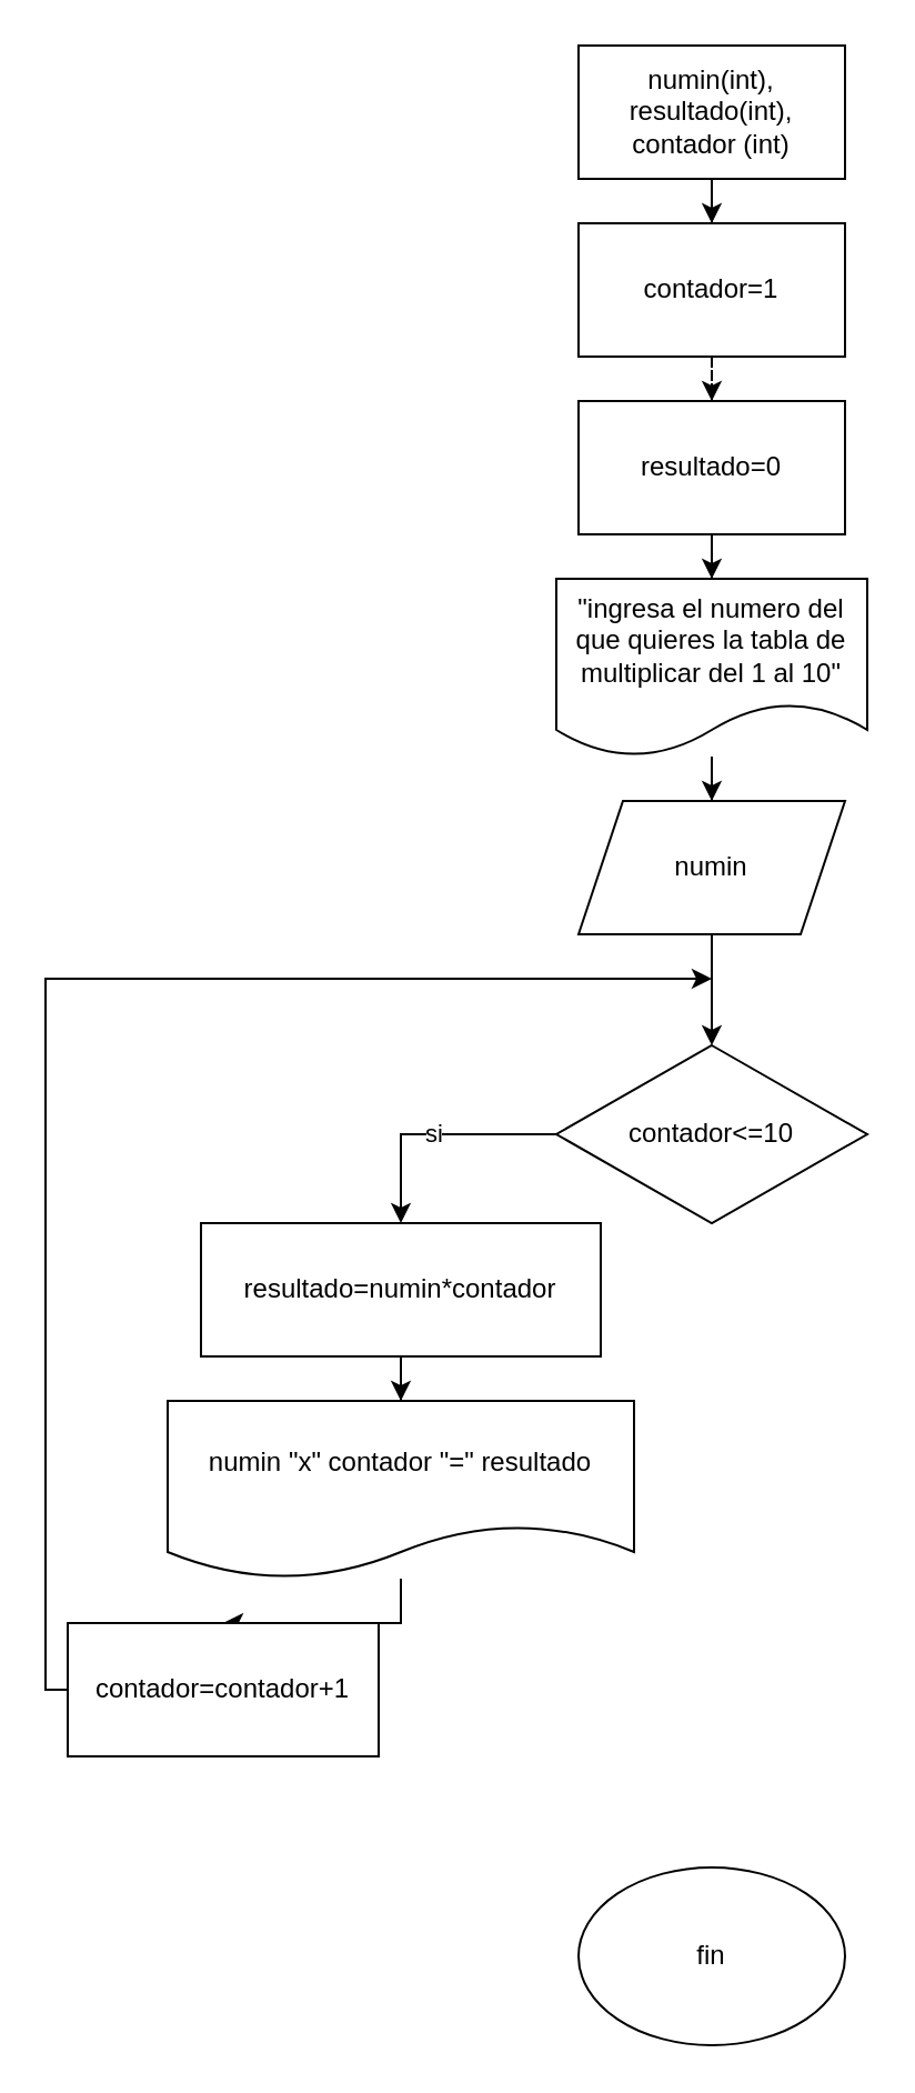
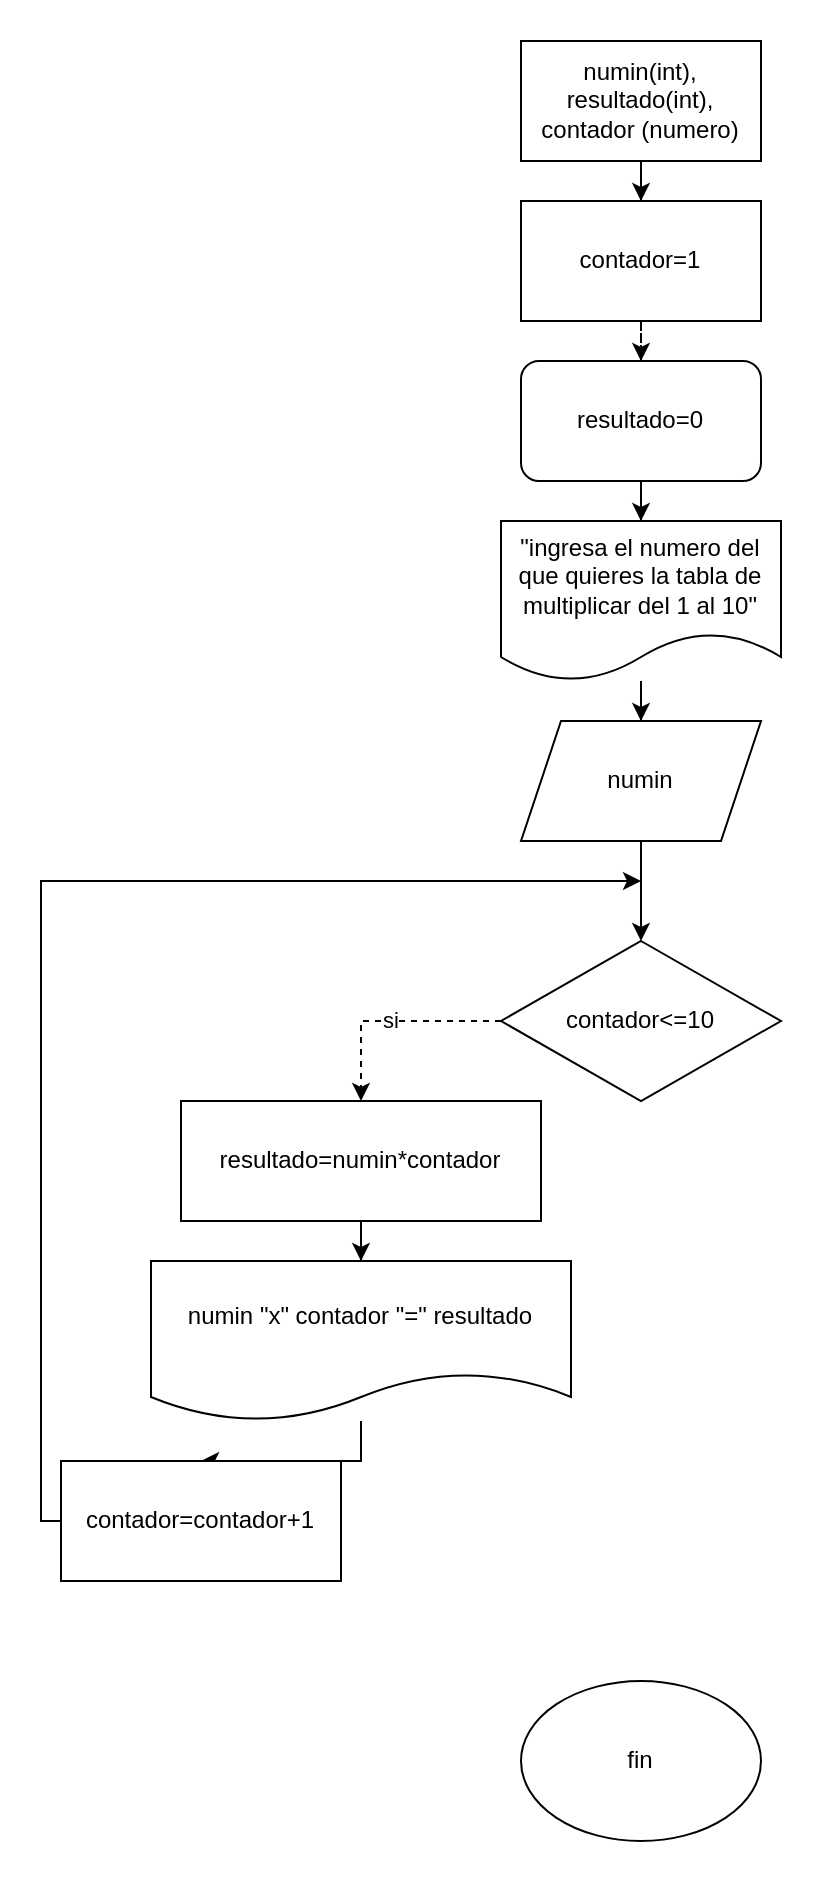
  <mxCell id="0" />
  <mxCell id="1" parent="0" />
  <mxCell id="2" value="" style="edgeStyle=orthogonalEdgeStyle;rounded=0;orthogonalLoop=1;jettySize=auto;html=1;" edge="1" parent="1" source="3" target="5"><mxGeometry relative="1" as="geometry" /></mxCell>
- <mxCell id="3" value="numin(int), resultado(int), contador (int)" style="rounded=0;whiteSpace=wrap;html=1;" vertex="1" parent="1"><mxGeometry x="260" y="20" width="120" height="60" as="geometry" /></mxCell>
+ <mxCell id="3" value="numin(int), resultado(int), contador (numero)" style="rounded=0;whiteSpace=wrap;html=1;" vertex="1" parent="1"><mxGeometry x="260" y="20" width="120" height="60" as="geometry" /></mxCell>
  <mxCell id="4" value="" style="edgeStyle=orthogonalEdgeStyle;rounded=0;orthogonalLoop=1;jettySize=auto;html=1;dashed=1;" edge="1" parent="1" source="5" target="11"><mxGeometry relative="1" as="geometry" /></mxCell>
  <mxCell id="5" value="contador=1" style="rounded=0;whiteSpace=wrap;html=1;" vertex="1" parent="1"><mxGeometry x="260" y="100" width="120" height="60" as="geometry" /></mxCell>
  <mxCell id="6" value="" style="edgeStyle=orthogonalEdgeStyle;rounded=0;orthogonalLoop=1;jettySize=auto;html=1;" edge="1" parent="1" source="7" target="9"><mxGeometry relative="1" as="geometry" /></mxCell>
  <mxCell id="7" value="&quot;ingresa el numero del que quieres la tabla de multiplicar del 1 al 10&quot;" style="shape=document;whiteSpace=wrap;html=1;boundedLbl=1;" vertex="1" parent="1"><mxGeometry x="250" y="260" width="140" height="80" as="geometry" /></mxCell>
  <mxCell id="8" value="" style="edgeStyle=orthogonalEdgeStyle;rounded=0;orthogonalLoop=1;jettySize=auto;html=1;" edge="1" parent="1" source="9" target="13"><mxGeometry relative="1" as="geometry" /></mxCell>
  <mxCell id="9" value="numin" style="shape=parallelogram;perimeter=parallelogramPerimeter;whiteSpace=wrap;html=1;fixedSize=1;" vertex="1" parent="1"><mxGeometry x="260" y="360" width="120" height="60" as="geometry" /></mxCell>
  <mxCell id="10" value="" style="edgeStyle=orthogonalEdgeStyle;rounded=0;orthogonalLoop=1;jettySize=auto;html=1;" edge="1" parent="1" source="11" target="7"><mxGeometry relative="1" as="geometry" /></mxCell>
- <mxCell id="11" value="resultado=0" style="rounded=0;whiteSpace=wrap;html=1;" vertex="1" parent="1"><mxGeometry x="260" y="180" width="120" height="60" as="geometry" /></mxCell>
- <mxCell id="12" value="si" style="edgeStyle=orthogonalEdgeStyle;rounded=0;orthogonalLoop=1;jettySize=auto;html=1;entryX=0.5;entryY=0;entryDx=0;entryDy=0;" edge="1" parent="1" source="13" target="15"><mxGeometry relative="1" as="geometry"><Array as="points"><mxPoint x="180" y="510" /></Array></mxGeometry></mxCell>
+ <mxCell id="11" value="resultado=0" style="whiteSpace=wrap;html=1;rounded=1;" vertex="1" parent="1"><mxGeometry x="260" y="180" width="120" height="60" as="geometry" /></mxCell>
+ <mxCell id="12" value="si" style="edgeStyle=orthogonalEdgeStyle;rounded=0;orthogonalLoop=1;jettySize=auto;html=1;entryX=0.5;entryY=0;entryDx=0;entryDy=0;dashed=1;" edge="1" parent="1" source="13" target="15"><mxGeometry relative="1" as="geometry"><Array as="points"><mxPoint x="180" y="510" /></Array></mxGeometry></mxCell>
  <mxCell id="13" value="contador&amp;lt;=10" style="rhombus;whiteSpace=wrap;html=1;" vertex="1" parent="1"><mxGeometry x="250" y="470" width="140" height="80" as="geometry" /></mxCell>
  <mxCell id="14" value="" style="edgeStyle=orthogonalEdgeStyle;rounded=0;orthogonalLoop=1;jettySize=auto;html=1;" edge="1" parent="1" source="15" target="17"><mxGeometry relative="1" as="geometry" /></mxCell>
  <mxCell id="15" value="resultado=numin*contador" style="rounded=0;whiteSpace=wrap;html=1;" vertex="1" parent="1"><mxGeometry x="90" y="550" width="180" height="60" as="geometry" /></mxCell>
  <mxCell id="16" value="" style="edgeStyle=orthogonalEdgeStyle;rounded=0;orthogonalLoop=1;jettySize=auto;html=1;" edge="1" parent="1" source="17" target="19"><mxGeometry relative="1" as="geometry" /></mxCell>
  <mxCell id="17" value="numin &quot;x&quot; contador &quot;=&quot; resultado" style="shape=document;whiteSpace=wrap;html=1;boundedLbl=1;" vertex="1" parent="1"><mxGeometry x="75" y="630" width="210" height="80" as="geometry" /></mxCell>
  <mxCell id="18" style="edgeStyle=orthogonalEdgeStyle;rounded=0;orthogonalLoop=1;jettySize=auto;html=1;" edge="1" parent="1" source="19"><mxGeometry relative="1" as="geometry"><mxPoint x="320" y="440" as="targetPoint" /><Array as="points"><mxPoint x="20" y="760" /><mxPoint x="20" y="440" /></Array></mxGeometry></mxCell>
  <mxCell id="19" value="contador=contador+1" style="rounded=0;whiteSpace=wrap;html=1;" vertex="1" parent="1"><mxGeometry x="30" y="730" width="140" height="60" as="geometry" /></mxCell>
  <mxCell id="20" value="&lt;div&gt;fin&lt;/div&gt;" style="ellipse;whiteSpace=wrap;html=1;" vertex="1" parent="1"><mxGeometry x="260" y="840" width="120" height="80" as="geometry" /></mxCell>
